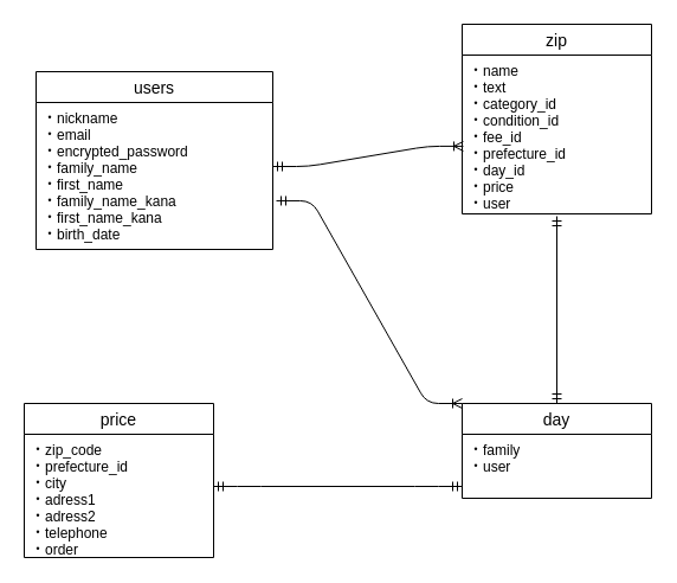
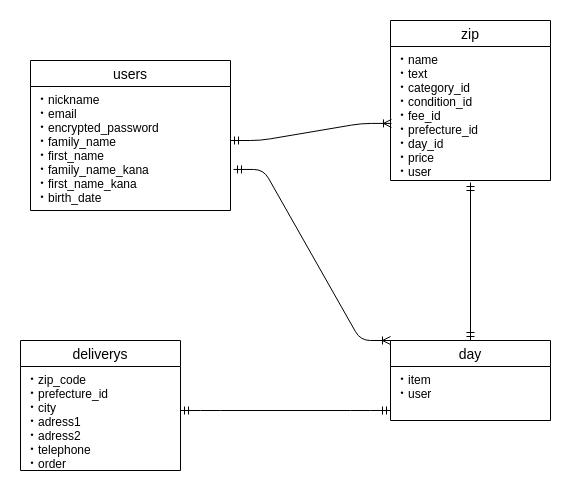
  <mxCell id="0" />
  <mxCell id="1" parent="0" />
  <mxCell id="2" value="users" style="swimlane;fontStyle=0;childLayout=stackLayout;horizontal=1;startSize=26;horizontalStack=0;resizeParent=1;resizeParentMax=0;resizeLast=0;collapsible=1;marginBottom=0;align=center;fontSize=14;rounded=0;" parent="1" vertex="1"><mxGeometry x="30" y="60" width="200" height="150" as="geometry" /></mxCell>
  <mxCell id="3" value="・nickname&#10;・email&#10;・encrypted_password&#10;・family_name&#10;・first_name&#10;・family_name_kana&#10;・first_name_kana&#10;・birth_date&#10;" style="text;strokeColor=none;fillColor=none;spacingLeft=4;spacingRight=4;overflow=hidden;rotatable=0;points=[[0,0.5],[1,0.5]];portConstraint=eastwest;fontSize=12;" parent="2" vertex="1"><mxGeometry y="26" width="200" height="124" as="geometry" /></mxCell>
  <mxCell id="4" value="zip" style="swimlane;fontStyle=0;childLayout=stackLayout;horizontal=1;startSize=26;horizontalStack=0;resizeParent=1;resizeParentMax=0;resizeLast=0;collapsible=1;marginBottom=0;align=center;fontSize=14;rounded=0;" parent="1" vertex="1"><mxGeometry x="390" y="20" width="160" height="160" as="geometry" /></mxCell>
  <mxCell id="5" value="・name&#10;・text&#10;・category_id&#10;・condition_id&#10;・fee_id&#10;・prefecture_id&#10;・day_id&#10;・price&#10;・user" style="text;strokeColor=none;fillColor=none;spacingLeft=4;spacingRight=4;overflow=hidden;rotatable=0;points=[[0,0.5],[1,0.5]];portConstraint=eastwest;fontSize=12;" parent="4" vertex="1"><mxGeometry y="26" width="160" height="134" as="geometry" /></mxCell>
  <mxCell id="6" value="" style="edgeStyle=entityRelationEdgeStyle;fontSize=12;html=1;endArrow=ERoneToMany;startArrow=ERmandOne;entryX=0.006;entryY=0.574;entryDx=0;entryDy=0;entryPerimeter=0;" parent="1" target="5" edge="1"><mxGeometry width="100" height="100" relative="1" as="geometry"><mxPoint x="230" y="140" as="sourcePoint" /><mxPoint x="330" y="40" as="targetPoint" /></mxGeometry></mxCell>
  <mxCell id="7" value="day" style="swimlane;fontStyle=0;childLayout=stackLayout;horizontal=1;startSize=26;horizontalStack=0;resizeParent=1;resizeParentMax=0;resizeLast=0;collapsible=1;marginBottom=0;align=center;fontSize=14;rounded=0;" parent="1" vertex="1"><mxGeometry x="390" y="340" width="160" height="80" as="geometry" /></mxCell>
- <mxCell id="8" value="・family&#10;・user" style="text;strokeColor=none;fillColor=none;spacingLeft=4;spacingRight=4;overflow=hidden;rotatable=0;points=[[0,0.5],[1,0.5]];portConstraint=eastwest;fontSize=12;" parent="7" vertex="1"><mxGeometry y="26" width="160" height="54" as="geometry" /></mxCell>
- <mxCell id="9" value="price" style="swimlane;fontStyle=0;childLayout=stackLayout;horizontal=1;startSize=26;horizontalStack=0;resizeParent=1;resizeParentMax=0;resizeLast=0;collapsible=1;marginBottom=0;align=center;fontSize=14;rounded=0;" parent="1" vertex="1"><mxGeometry x="20" y="340" width="160" height="130" as="geometry" /></mxCell>
+ <mxCell id="8" value="・item&#10;・user" style="text;strokeColor=none;fillColor=none;spacingLeft=4;spacingRight=4;overflow=hidden;rotatable=0;points=[[0,0.5],[1,0.5]];portConstraint=eastwest;fontSize=12;" parent="7" vertex="1"><mxGeometry y="26" width="160" height="54" as="geometry" /></mxCell>
+ <mxCell id="9" value="deliverys" style="swimlane;fontStyle=0;childLayout=stackLayout;horizontal=1;startSize=26;horizontalStack=0;resizeParent=1;resizeParentMax=0;resizeLast=0;collapsible=1;marginBottom=0;align=center;fontSize=14;rounded=0;" parent="1" vertex="1"><mxGeometry x="20" y="340" width="160" height="130" as="geometry" /></mxCell>
  <mxCell id="10" value="・zip_code&#10;・prefecture_id&#10;・city&#10;・adress1&#10;・adress2&#10;・telephone&#10;・order" style="text;strokeColor=none;fillColor=none;spacingLeft=4;spacingRight=4;overflow=hidden;rotatable=0;points=[[0,0.5],[1,0.5]];portConstraint=eastwest;fontSize=12;" parent="9" vertex="1"><mxGeometry y="26" width="160" height="104" as="geometry" /></mxCell>
  <mxCell id="11" value="" style="edgeStyle=entityRelationEdgeStyle;fontSize=12;html=1;endArrow=ERoneToMany;startArrow=ERmandOne;entryX=0;entryY=0;entryDx=0;entryDy=0;exitX=1.015;exitY=0.669;exitDx=0;exitDy=0;exitPerimeter=0;" edge="1" parent="1" source="3" target="7"><mxGeometry width="100" height="100" relative="1" as="geometry"><mxPoint x="300" y="310" as="sourcePoint" /><mxPoint x="400" y="210" as="targetPoint" /></mxGeometry></mxCell>
  <mxCell id="12" value="" style="fontSize=12;html=1;endArrow=ERmandOne;startArrow=ERmandOne;entryX=0.5;entryY=1.015;entryDx=0;entryDy=0;entryPerimeter=0;exitX=0.5;exitY=0;exitDx=0;exitDy=0;" edge="1" parent="1" source="7" target="5"><mxGeometry width="100" height="100" relative="1" as="geometry"><mxPoint x="385" y="310" as="sourcePoint" /><mxPoint x="555" y="210" as="targetPoint" /></mxGeometry></mxCell>
  <mxCell id="13" value="" style="edgeStyle=entityRelationEdgeStyle;fontSize=12;html=1;endArrow=ERmandOne;startArrow=ERmandOne;" edge="1" parent="1"><mxGeometry width="100" height="100" relative="1" as="geometry"><mxPoint x="180" y="410" as="sourcePoint" /><mxPoint x="390" y="410" as="targetPoint" /></mxGeometry></mxCell>
